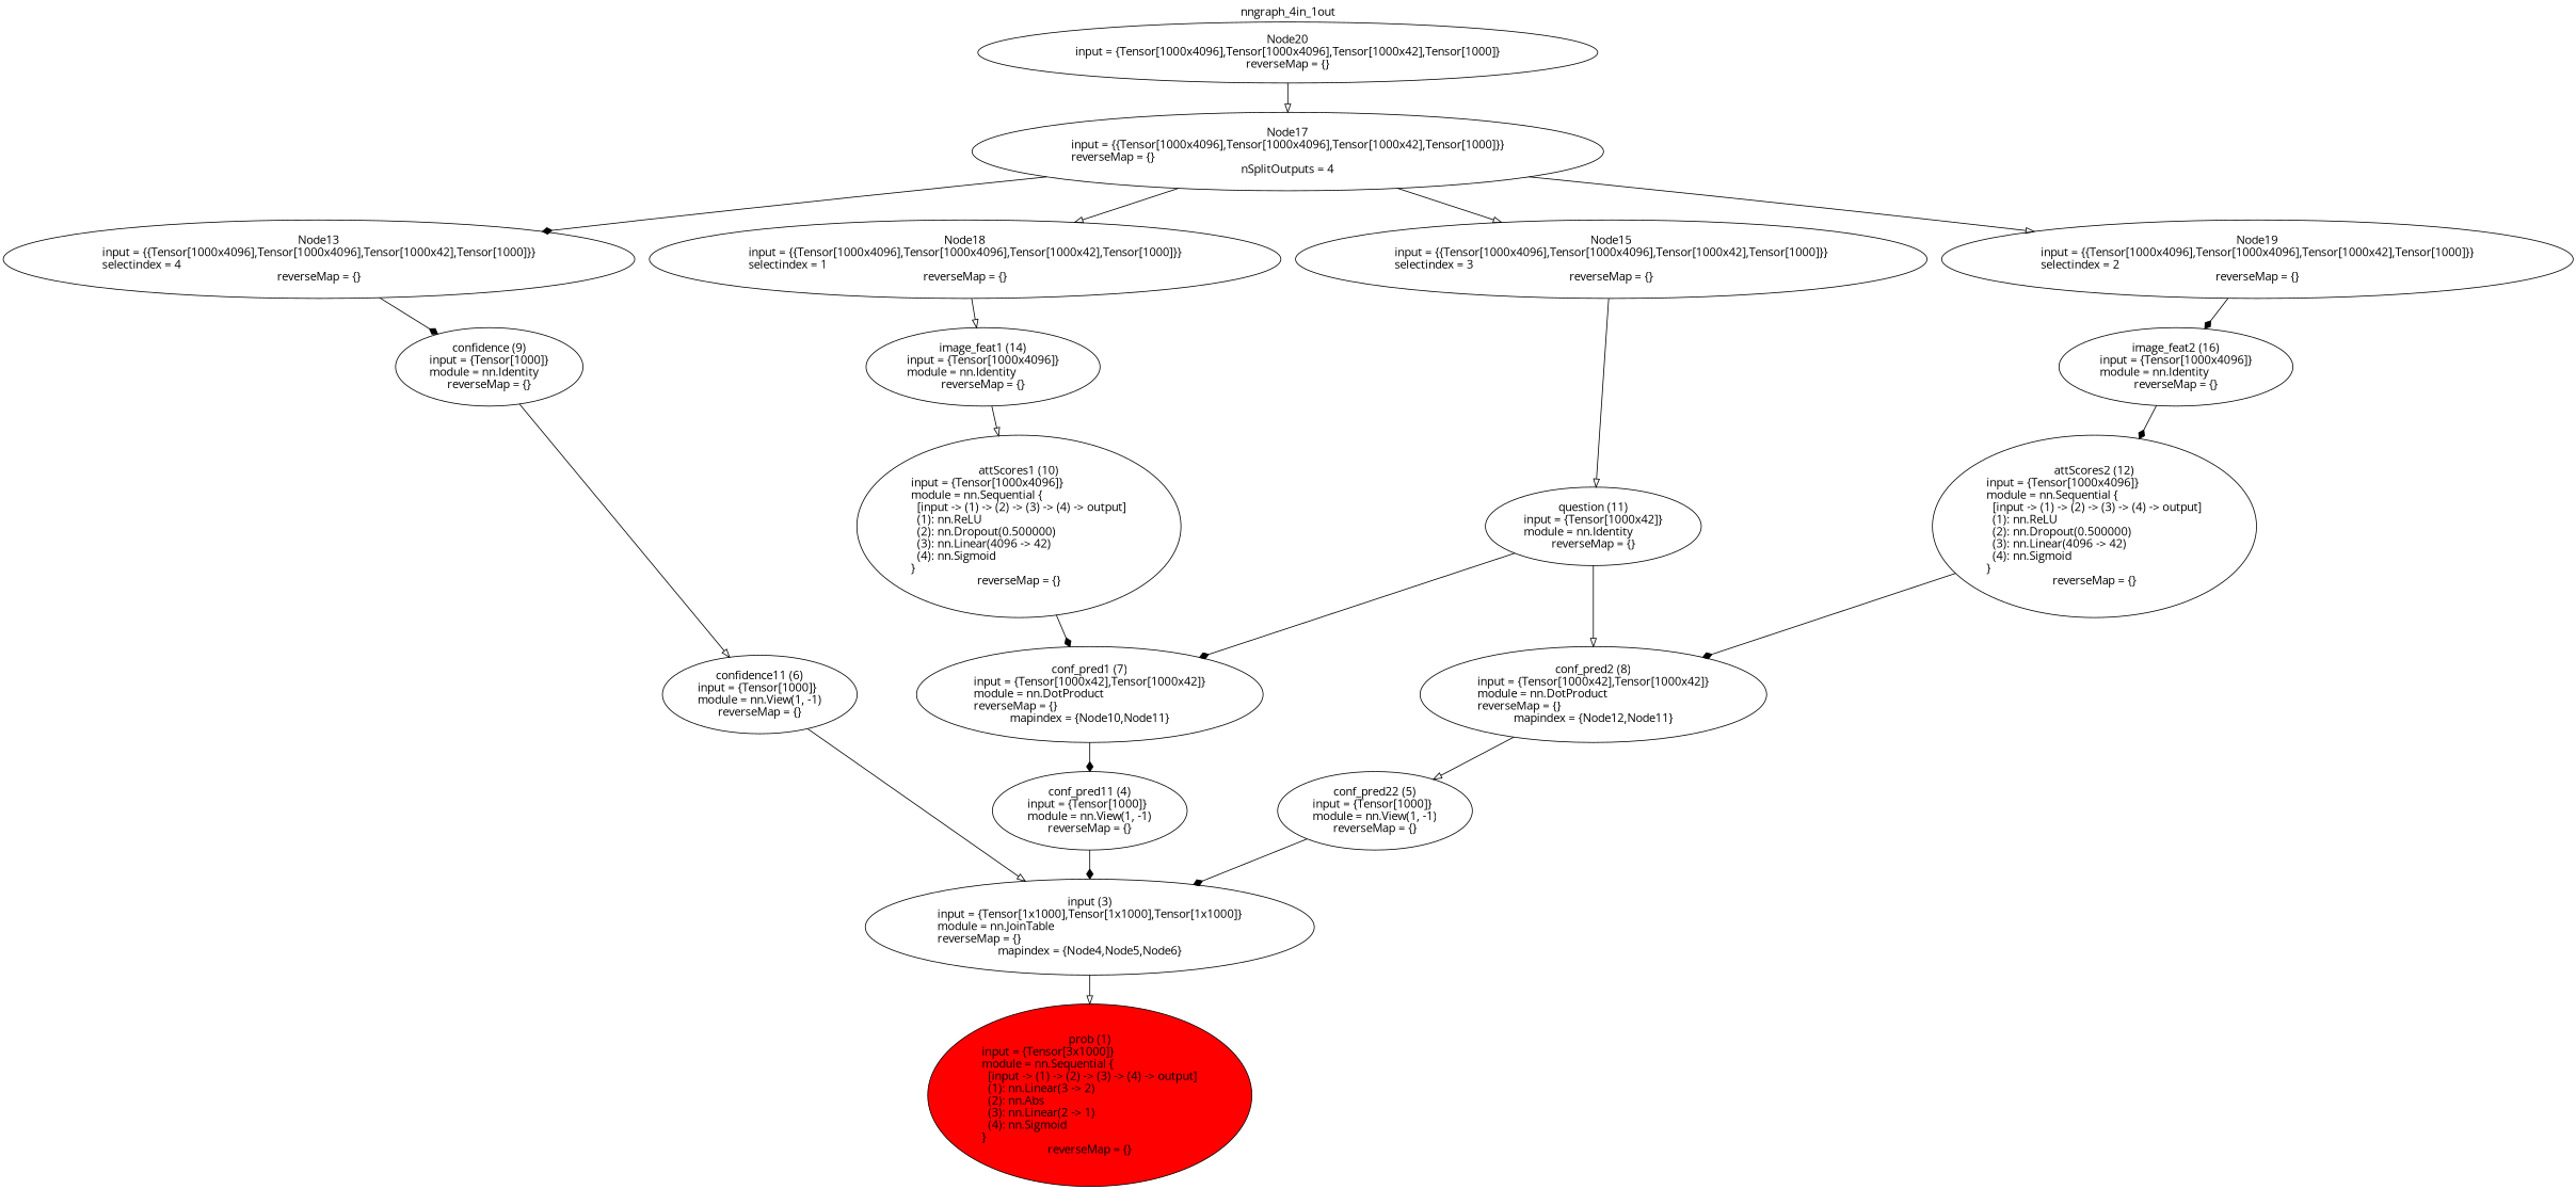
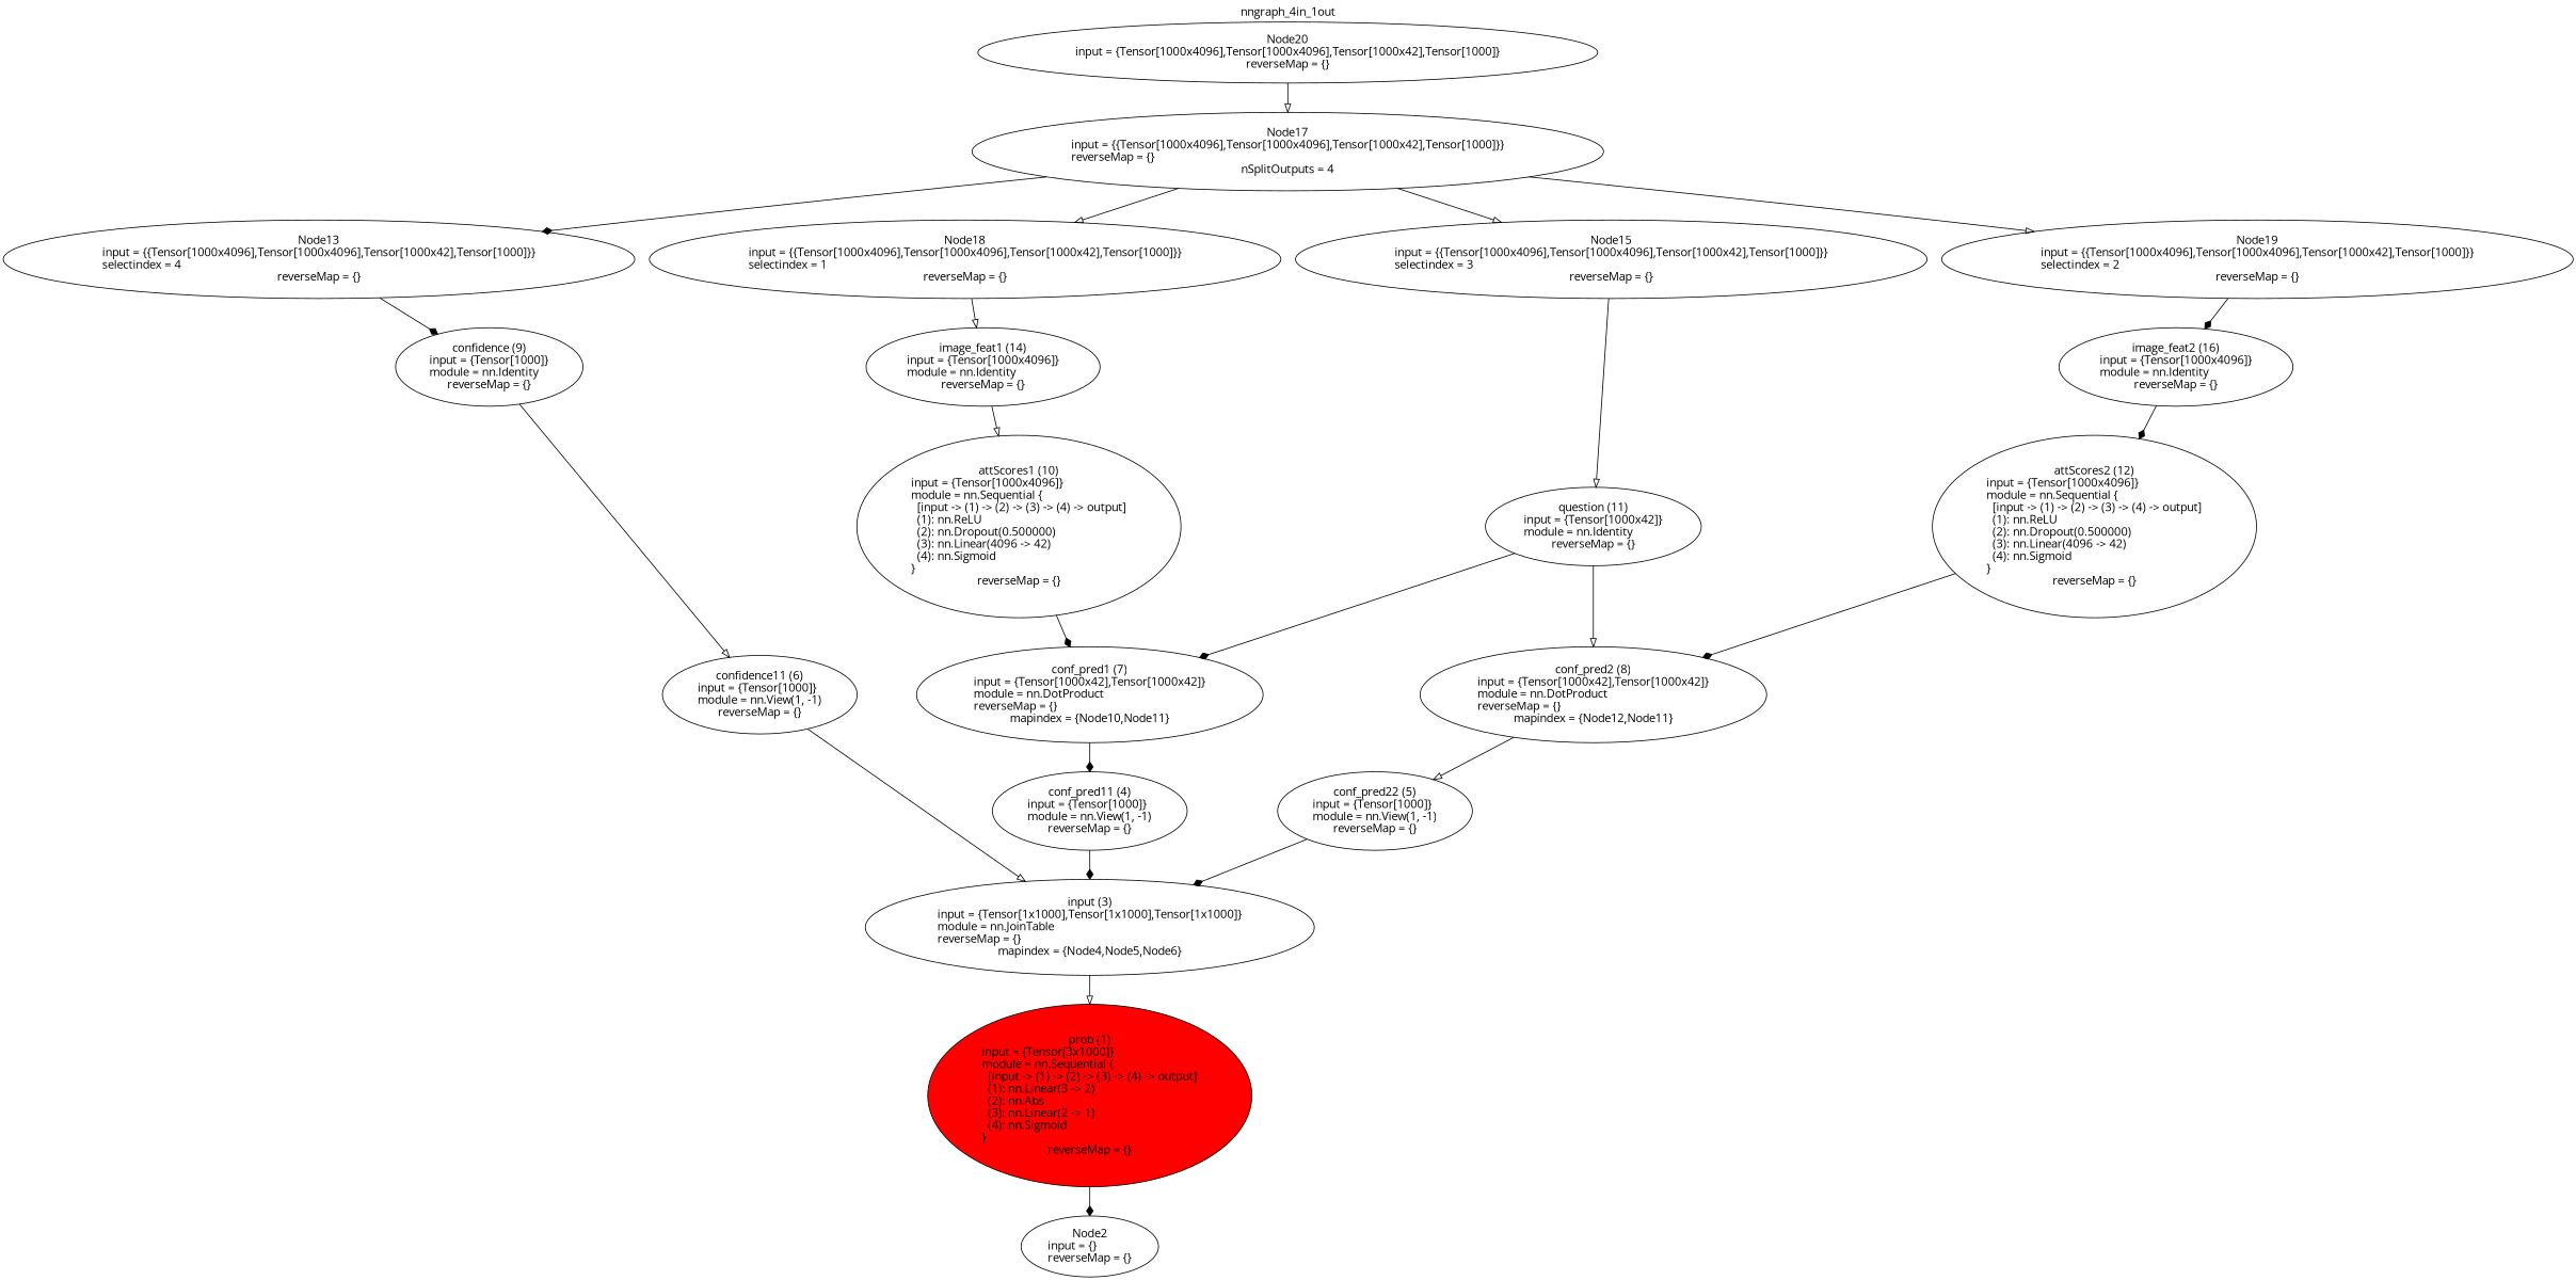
  digraph {
    label=nngraph_4in_1out
    labelloc=t
    fontname="Open Sans"
    node [shape=oval fontname="Open Sans"]
    edge [arrowhead=onormal fontname="Open Sans"]
    n1 [fillcolor=red label="prob (1)\ninput = {Tensor[3x1000]}\lmodule = nn.Sequential {\l  [input -> (1) -> (2) -> (3) -> (4) -> output]\l  (1): nn.Linear(3 -> 2)\l  (2): nn.Abs\l  (3): nn.Linear(2 -> 1)\l  (4): nn.Sigmoid\l}\lreverseMap = {}" style=filled]
+   n2 [label="Node2\ninput = {}\lreverseMap = {}"]
    n3 [label="input (3)\ninput = {Tensor[1x1000],Tensor[1x1000],Tensor[1x1000]}\lmodule = nn.JoinTable\lreverseMap = {}\lmapindex = {Node4,Node5,Node6}"]
    n4 [label="conf_pred11 (4)\ninput = {Tensor[1000]}\lmodule = nn.View(1, -1)\lreverseMap = {}"]
    n5 [label="conf_pred22 (5)\ninput = {Tensor[1000]}\lmodule = nn.View(1, -1)\lreverseMap = {}"]
    n6 [label="confidence11 (6)\ninput = {Tensor[1000]}\lmodule = nn.View(1, -1)\lreverseMap = {}"]
    n7 [label="conf_pred1 (7)\ninput = {Tensor[1000x42],Tensor[1000x42]}\lmodule = nn.DotProduct\lreverseMap = {}\lmapindex = {Node10,Node11}"]
    n8 [label="conf_pred2 (8)\ninput = {Tensor[1000x42],Tensor[1000x42]}\lmodule = nn.DotProduct\lreverseMap = {}\lmapindex = {Node12,Node11}"]
    n9 [label="confidence (9)\ninput = {Tensor[1000]}\lmodule = nn.Identity\lreverseMap = {}"]
    n10 [label="attScores1 (10)\ninput = {Tensor[1000x4096]}\lmodule = nn.Sequential {\l  [input -> (1) -> (2) -> (3) -> (4) -> output]\l  (1): nn.ReLU\l  (2): nn.Dropout(0.500000)\l  (3): nn.Linear(4096 -> 42)\l  (4): nn.Sigmoid\l}\lreverseMap = {}"]
    n11 [label="question (11)\ninput = {Tensor[1000x42]}\lmodule = nn.Identity\lreverseMap = {}"]
    n12 [label="attScores2 (12)\ninput = {Tensor[1000x4096]}\lmodule = nn.Sequential {\l  [input -> (1) -> (2) -> (3) -> (4) -> output]\l  (1): nn.ReLU\l  (2): nn.Dropout(0.500000)\l  (3): nn.Linear(4096 -> 42)\l  (4): nn.Sigmoid\l}\lreverseMap = {}"]
    n13 [label="Node13\ninput = {{Tensor[1000x4096],Tensor[1000x4096],Tensor[1000x42],Tensor[1000]}}\lselectindex = 4\lreverseMap = {}"]
    n14 [label="image_feat1 (14)\ninput = {Tensor[1000x4096]}\lmodule = nn.Identity\lreverseMap = {}"]
    n15 [label="Node15\ninput = {{Tensor[1000x4096],Tensor[1000x4096],Tensor[1000x42],Tensor[1000]}}\lselectindex = 3\lreverseMap = {}"]
    n16 [label="image_feat2 (16)\ninput = {Tensor[1000x4096]}\lmodule = nn.Identity\lreverseMap = {}"]
    n17 [label="Node17\ninput = {{Tensor[1000x4096],Tensor[1000x4096],Tensor[1000x42],Tensor[1000]}}\lreverseMap = {}\lnSplitOutputs = 4"]
    n18 [label="Node18\ninput = {{Tensor[1000x4096],Tensor[1000x4096],Tensor[1000x42],Tensor[1000]}}\lselectindex = 1\lreverseMap = {}"]
    n19 [label="Node19\ninput = {{Tensor[1000x4096],Tensor[1000x4096],Tensor[1000x42],Tensor[1000]}}\lselectindex = 2\lreverseMap = {}"]
    n20 [label="Node20\ninput = {Tensor[1000x4096],Tensor[1000x4096],Tensor[1000x42],Tensor[1000]}\lreverseMap = {}"]
+   n1 -> n2 [arrowhead=diamond]
    n3 -> n1
    n4 -> n3 [arrowhead=diamond]
    n5 -> n3 [arrowhead=diamond]
    n6 -> n3
    n7 -> n4 [arrowhead=diamond]
    n8 -> n5
    n9 -> n6
    n10 -> n7 [arrowhead=diamond]
    n11 -> n7 [arrowhead=diamond]
    n11 -> n8
    n12 -> n8 [arrowhead=diamond]
    n13 -> n9 [arrowhead=diamond]
    n14 -> n10
    n15 -> n11
    n16 -> n12 [arrowhead=diamond]
    n17 -> n13 [arrowhead=diamond]
    n17 -> n15
    n17 -> n18
    n17 -> n19
    n18 -> n14
    n19 -> n16 [arrowhead=diamond]
    n20 -> n17
  }
